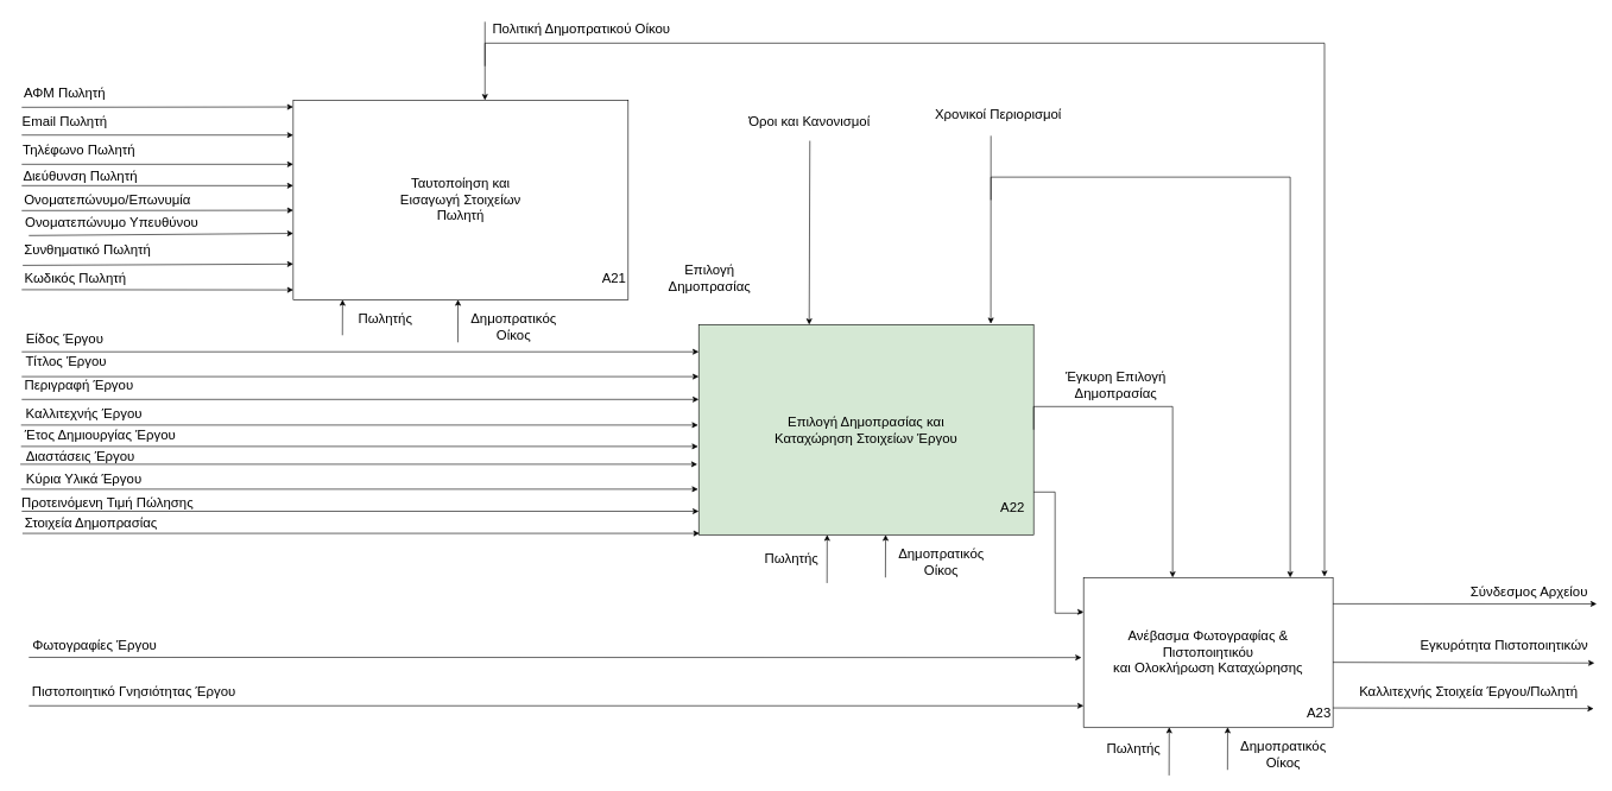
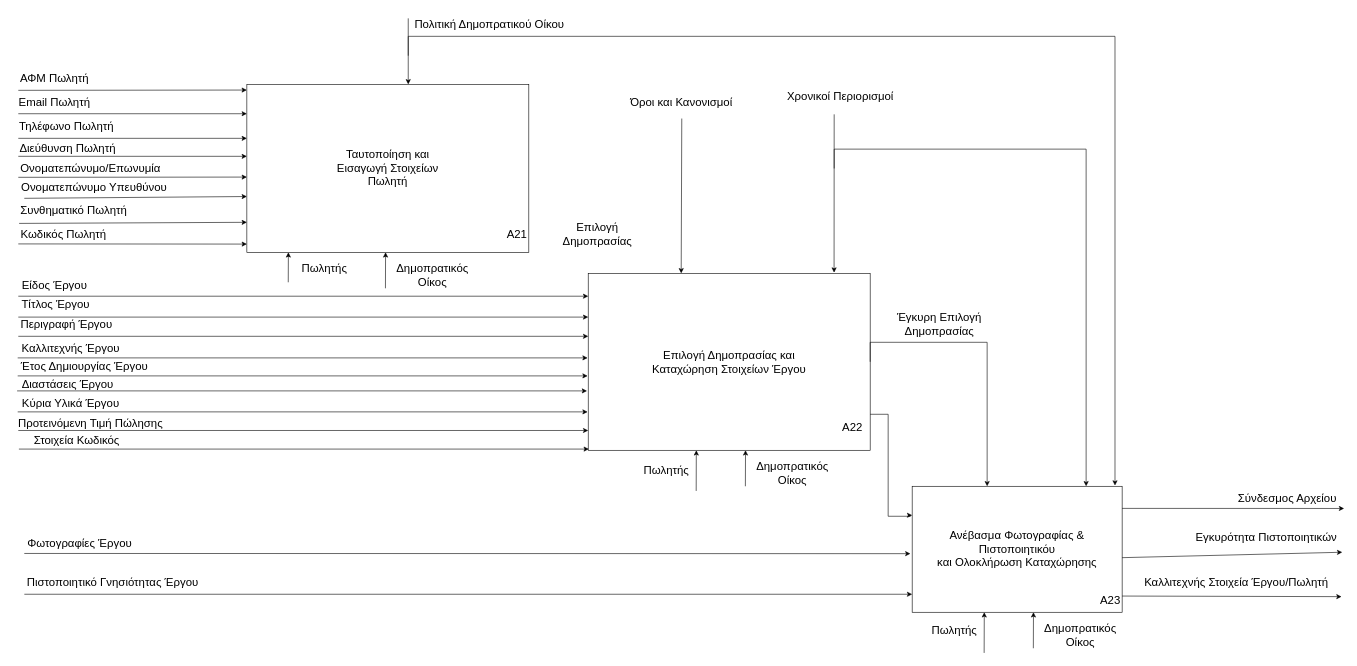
  <mxCell id="0" />
  <mxCell id="1" parent="0" />
  <mxCell id="2" value="Email Πωλητή" style="text;html=1;align=center;verticalAlign=middle;resizable=0;points=[];autosize=1;strokeColor=none;fillColor=none;fontSize=19;" parent="1" vertex="1"><mxGeometry x="20" y="150" width="140" height="40" as="geometry" /></mxCell>
  <mxCell id="3" value="Τηλέφωνο Πωλητή" style="text;html=1;align=center;verticalAlign=middle;resizable=0;points=[];autosize=1;strokeColor=none;fillColor=none;fontSize=19;" parent="1" vertex="1"><mxGeometry x="20" y="190" width="180" height="40" as="geometry" /></mxCell>
  <mxCell id="4" value="Διεύθυνση Πωλητή" style="text;html=1;align=center;verticalAlign=middle;resizable=0;points=[];autosize=1;strokeColor=none;fillColor=none;fontSize=19;" parent="1" vertex="1"><mxGeometry x="22" y="227" width="180" height="40" as="geometry" /></mxCell>
  <mxCell id="5" value="" style="endArrow=classic;html=1;rounded=0;fontSize=19;entryX=0.928;entryY=0.988;entryDx=0;entryDy=0;entryPerimeter=0;" parent="1" edge="1"><mxGeometry width="50" height="50" relative="1" as="geometry"><mxPoint x="30" y="150" as="sourcePoint" /><mxPoint x="410.92" y="149.52" as="targetPoint" /></mxGeometry></mxCell>
  <mxCell id="6" value="" style="endArrow=classic;html=1;rounded=0;fontSize=19;entryX=0.928;entryY=0.988;entryDx=0;entryDy=0;entryPerimeter=0;" parent="1" edge="1"><mxGeometry width="50" height="50" relative="1" as="geometry"><mxPoint x="30" y="189" as="sourcePoint" /><mxPoint x="411" y="189" as="targetPoint" /></mxGeometry></mxCell>
  <mxCell id="7" value="" style="endArrow=classic;html=1;rounded=0;fontSize=19;entryX=0.928;entryY=0.988;entryDx=0;entryDy=0;entryPerimeter=0;" parent="1" edge="1"><mxGeometry width="50" height="50" relative="1" as="geometry"><mxPoint x="30" y="230" as="sourcePoint" /><mxPoint x="411" y="230" as="targetPoint" /></mxGeometry></mxCell>
  <mxCell id="8" value="" style="endArrow=classic;html=1;rounded=0;fontSize=19;entryX=0.928;entryY=0.988;entryDx=0;entryDy=0;entryPerimeter=0;" parent="1" edge="1"><mxGeometry width="50" height="50" relative="1" as="geometry"><mxPoint x="30" y="260" as="sourcePoint" /><mxPoint x="411" y="260" as="targetPoint" /></mxGeometry></mxCell>
  <mxCell id="9" value="Ονοματεπώνυμο/Επωνυμία" style="text;html=1;align=center;verticalAlign=middle;resizable=0;points=[];autosize=1;strokeColor=none;fillColor=none;fontSize=19;" parent="1" vertex="1"><mxGeometry x="20" y="260" width="260" height="40" as="geometry" /></mxCell>
  <mxCell id="10" value="Ονοματεπώνυμο Υπευθύνου" style="text;html=1;align=center;verticalAlign=middle;resizable=0;points=[];autosize=1;strokeColor=none;fillColor=none;fontSize=19;" parent="1" vertex="1"><mxGeometry x="21" y="293" width="270" height="40" as="geometry" /></mxCell>
  <mxCell id="11" value="" style="endArrow=classic;html=1;rounded=0;fontSize=19;entryX=0.928;entryY=0.988;entryDx=0;entryDy=0;entryPerimeter=0;" parent="1" edge="1"><mxGeometry width="50" height="50" relative="1" as="geometry"><mxPoint x="40" y="330" as="sourcePoint" /><mxPoint x="411" y="327" as="targetPoint" /></mxGeometry></mxCell>
  <mxCell id="12" value="" style="endArrow=classic;html=1;rounded=0;fontSize=19;entryX=0.928;entryY=0.988;entryDx=0;entryDy=0;entryPerimeter=0;" parent="1" edge="1"><mxGeometry width="50" height="50" relative="1" as="geometry"><mxPoint x="30" y="295" as="sourcePoint" /><mxPoint x="411" y="294.6" as="targetPoint" /></mxGeometry></mxCell>
- <mxCell id="13" value="&lt;span style=&quot;font-size: 19px;&quot;&gt;Επιλογή Δημοπρασίας και&lt;br&gt;Καταχώρηση Στοιχείων Έργου&lt;/span&gt;" style="rounded=0;whiteSpace=wrap;html=1;fillColor=#d5e8d4;" parent="1" vertex="1"><mxGeometry x="980" y="455" width="470" height="295" as="geometry" /></mxCell>
+ <mxCell id="13" value="&lt;span style=&quot;font-size: 19px;&quot;&gt;Επιλογή Δημοπρασίας και&lt;br&gt;Καταχώρηση Στοιχείων Έργου&lt;/span&gt;" style="rounded=0;whiteSpace=wrap;html=1;" parent="1" vertex="1"><mxGeometry x="980" y="455" width="470" height="295" as="geometry" /></mxCell>
  <mxCell id="14" value="Επιλογή &lt;br&gt;Δημοπρασίας" style="text;html=1;align=center;verticalAlign=middle;resizable=0;points=[];autosize=1;strokeColor=none;fillColor=none;fontSize=19;" parent="1" vertex="1"><mxGeometry x="925" y="360" width="140" height="60" as="geometry" /></mxCell>
  <mxCell id="15" value="Α21" style="text;html=1;align=center;verticalAlign=middle;resizable=0;points=[];autosize=1;strokeColor=none;fillColor=none;fontSize=19;" parent="1" vertex="1"><mxGeometry x="711" y="300" width="60" height="40" as="geometry" /></mxCell>
  <mxCell id="16" value="Είδος Έργου" style="text;html=1;align=center;verticalAlign=middle;resizable=0;points=[];autosize=1;strokeColor=none;fillColor=none;fontSize=19;" parent="1" vertex="1"><mxGeometry x="25" y="455" width="130" height="40" as="geometry" /></mxCell>
  <mxCell id="17" value="Τίτλος Έργου" style="text;html=1;align=center;verticalAlign=middle;resizable=0;points=[];autosize=1;strokeColor=none;fillColor=none;fontSize=19;" parent="1" vertex="1"><mxGeometry x="22" y="487.76" width="140" height="40" as="geometry" /></mxCell>
  <mxCell id="18" value="Περιγραφή Έργου" style="text;html=1;align=center;verticalAlign=middle;resizable=0;points=[];autosize=1;strokeColor=none;fillColor=none;fontSize=19;" parent="1" vertex="1"><mxGeometry x="20" y="520" width="180" height="40" as="geometry" /></mxCell>
  <mxCell id="19" value="Καλλιτεχνής Έργου" style="text;html=1;align=center;verticalAlign=middle;resizable=0;points=[];autosize=1;strokeColor=none;fillColor=none;fontSize=19;" parent="1" vertex="1"><mxGeometry x="22" y="560" width="190" height="40" as="geometry" /></mxCell>
  <mxCell id="20" value="Έτος Δημιουργίας Έργου" style="text;html=1;align=center;verticalAlign=middle;resizable=0;points=[];autosize=1;strokeColor=none;fillColor=none;fontSize=19;" parent="1" vertex="1"><mxGeometry x="20" y="590" width="240" height="40" as="geometry" /></mxCell>
  <mxCell id="21" value="Διαστάσεις Έργου" style="text;html=1;align=center;verticalAlign=middle;resizable=0;points=[];autosize=1;strokeColor=none;fillColor=none;fontSize=19;" parent="1" vertex="1"><mxGeometry x="22" y="620" width="180" height="40" as="geometry" /></mxCell>
  <mxCell id="22" value="Κύρια Υλικά Έργου" style="text;html=1;align=center;verticalAlign=middle;resizable=0;points=[];autosize=1;strokeColor=none;fillColor=none;fontSize=19;" parent="1" vertex="1"><mxGeometry x="22" y="652" width="190" height="40" as="geometry" /></mxCell>
  <mxCell id="23" value="Προτεινόμενη Τιμή Πώλησης" style="text;html=1;align=center;verticalAlign=middle;resizable=0;points=[];autosize=1;strokeColor=none;fillColor=none;fontSize=19;" parent="1" vertex="1"><mxGeometry x="20" y="686" width="260" height="40" as="geometry" /></mxCell>
  <mxCell id="24" value="Πιστοποιητικό Γνησιότητας Έργου" style="text;html=1;align=center;verticalAlign=middle;resizable=0;points=[];autosize=1;strokeColor=none;fillColor=none;fontSize=19;" parent="1" vertex="1"><mxGeometry x="32" y="950" width="310" height="40" as="geometry" /></mxCell>
  <mxCell id="25" value="" style="endArrow=classic;html=1;rounded=0;fontSize=19;" parent="1" edge="1"><mxGeometry width="50" height="50" relative="1" as="geometry"><mxPoint x="30" y="717" as="sourcePoint" /><mxPoint x="980" y="717" as="targetPoint" /></mxGeometry></mxCell>
  <mxCell id="26" value="&lt;font style=&quot;font-size: 19px;&quot;&gt;Ανέβασμα Φωτογραφίας &amp;amp; Πιστοποιητικόυ&lt;br&gt;και Ολοκλήρωση Καταχώρησης&lt;/font&gt;" style="rounded=0;whiteSpace=wrap;html=1;" parent="1" vertex="1"><mxGeometry x="1520" y="810" width="350" height="210" as="geometry" /></mxCell>
  <mxCell id="27" value="" style="endArrow=classic;html=1;rounded=0;fontSize=19;edgeStyle=orthogonalEdgeStyle;exitX=1;exitY=0.5;exitDx=0;exitDy=0;" parent="1" source="13" target="26" edge="1"><mxGeometry width="50" height="50" relative="1" as="geometry"><mxPoint x="1370" y="730" as="sourcePoint" /><mxPoint x="1420" y="680" as="targetPoint" /><Array as="points"><mxPoint x="1645" y="570" /></Array></mxGeometry></mxCell>
  <mxCell id="28" value="" style="endArrow=classic;html=1;rounded=0;fontSize=19;edgeStyle=orthogonalEdgeStyle;entryX=0;entryY=0.23;entryDx=0;entryDy=0;entryPerimeter=0;" parent="1" target="26" edge="1"><mxGeometry width="50" height="50" relative="1" as="geometry"><mxPoint x="1450" y="690" as="sourcePoint" /><mxPoint x="1490" y="860" as="targetPoint" /><Array as="points"><mxPoint x="1480" y="690" /><mxPoint x="1480" y="860" /><mxPoint x="1517" y="860" /><mxPoint x="1517" y="858" /></Array></mxGeometry></mxCell>
  <mxCell id="29" value="" style="endArrow=classic;html=1;rounded=0;fontSize=19;entryX=0.985;entryY=1.058;entryDx=0;entryDy=0;entryPerimeter=0;" parent="1" edge="1"><mxGeometry width="50" height="50" relative="1" as="geometry"><mxPoint x="40" y="922" as="sourcePoint" /><mxPoint x="1517" y="922.32" as="targetPoint" /></mxGeometry></mxCell>
  <mxCell id="30" value="" style="endArrow=classic;html=1;rounded=0;fontSize=19;entryX=0.985;entryY=1.058;entryDx=0;entryDy=0;entryPerimeter=0;exitX=0.026;exitY=1;exitDx=0;exitDy=0;exitPerimeter=0;" parent="1" source="24" edge="1"><mxGeometry width="50" height="50" relative="1" as="geometry"><mxPoint x="50" y="989" as="sourcePoint" /><mxPoint x="1520" y="990" as="targetPoint" /></mxGeometry></mxCell>
  <mxCell id="31" value="Α22" style="text;html=1;align=center;verticalAlign=middle;resizable=0;points=[];autosize=1;strokeColor=none;fillColor=none;fontSize=19;" parent="1" vertex="1"><mxGeometry x="1390" y="692" width="60" height="40" as="geometry" /></mxCell>
  <mxCell id="32" value="Α23" style="text;html=1;align=center;verticalAlign=middle;resizable=0;points=[];autosize=1;strokeColor=none;fillColor=none;fontSize=19;" parent="1" vertex="1"><mxGeometry x="1820" y="980" width="60" height="40" as="geometry" /></mxCell>
  <mxCell id="33" value="Σύνδεσμος Αρχείου" style="text;html=1;align=center;verticalAlign=middle;resizable=0;points=[];autosize=1;strokeColor=none;fillColor=none;fontSize=19;" parent="1" vertex="1"><mxGeometry x="2050" y="810" width="190" height="40" as="geometry" /></mxCell>
  <mxCell id="34" value="" style="endArrow=classic;html=1;rounded=0;fontSize=19;exitX=1.008;exitY=0.7;exitDx=0;exitDy=0;exitPerimeter=0;" parent="1" edge="1"><mxGeometry width="50" height="50" relative="1" as="geometry"><mxPoint x="1870" y="846.88" as="sourcePoint" /><mxPoint x="2240" y="847" as="targetPoint" /></mxGeometry></mxCell>
  <mxCell id="35" value="&lt;span style=&quot;font-size: 19px;&quot;&gt;Ταυτοποίηση και &lt;br&gt;Εισαγωγή Στοιχείων &lt;br&gt;Πωλητή&lt;/span&gt;" style="rounded=0;whiteSpace=wrap;html=1;" parent="1" vertex="1"><mxGeometry x="411" y="140" width="470" height="280" as="geometry" /></mxCell>
  <mxCell id="36" value="Συνθηματικό Πωλητή" style="text;html=1;align=center;verticalAlign=middle;resizable=0;points=[];autosize=1;strokeColor=none;fillColor=none;fontSize=19;" parent="1" vertex="1"><mxGeometry x="22" y="330" width="200" height="40" as="geometry" /></mxCell>
  <mxCell id="37" value="Κωδικός Πωλητή" style="text;html=1;align=center;verticalAlign=middle;resizable=0;points=[];autosize=1;strokeColor=none;fillColor=none;fontSize=19;" parent="1" vertex="1"><mxGeometry x="20" y="370" width="170" height="40" as="geometry" /></mxCell>
  <mxCell id="38" value="" style="endArrow=classic;html=1;rounded=0;fontSize=19;entryX=0.928;entryY=0.988;entryDx=0;entryDy=0;entryPerimeter=0;exitX=0.047;exitY=1.046;exitDx=0;exitDy=0;exitPerimeter=0;" parent="1" source="36" edge="1"><mxGeometry width="50" height="50" relative="1" as="geometry"><mxPoint x="261.08" y="370.48" as="sourcePoint" /><mxPoint x="411" y="370" as="targetPoint" /></mxGeometry></mxCell>
  <mxCell id="39" value="" style="endArrow=classic;html=1;rounded=0;fontSize=19;entryX=0.928;entryY=0.988;entryDx=0;entryDy=0;entryPerimeter=0;" parent="1" edge="1"><mxGeometry width="50" height="50" relative="1" as="geometry"><mxPoint x="30" y="406" as="sourcePoint" /><mxPoint x="411" y="406.31" as="targetPoint" /></mxGeometry></mxCell>
  <mxCell id="40" value="Α21" style="text;html=1;align=center;verticalAlign=middle;resizable=0;points=[];autosize=1;strokeColor=none;fillColor=none;fontSize=19;" parent="1" vertex="1"><mxGeometry x="831" y="370" width="60" height="40" as="geometry" /></mxCell>
  <mxCell id="41" value="Πωλητής" style="text;html=1;align=center;verticalAlign=middle;resizable=0;points=[];autosize=1;strokeColor=none;fillColor=none;fontSize=19;" parent="1" vertex="1"><mxGeometry x="490" y="427.76" width="100" height="40" as="geometry" /></mxCell>
  <mxCell id="42" value="" style="endArrow=classic;html=1;rounded=0;entryX=0.343;entryY=1.008;entryDx=0;entryDy=0;entryPerimeter=0;" parent="1" edge="1"><mxGeometry width="50" height="50" relative="1" as="geometry"><mxPoint x="480" y="470" as="sourcePoint" /><mxPoint x="480.21" y="420" as="targetPoint" /></mxGeometry></mxCell>
  <mxCell id="43" value="Πωλητής" style="text;html=1;align=center;verticalAlign=middle;resizable=0;points=[];autosize=1;strokeColor=none;fillColor=none;fontSize=19;" parent="1" vertex="1"><mxGeometry x="1060" y="763.88" width="100" height="40" as="geometry" /></mxCell>
  <mxCell id="44" value="" style="endArrow=classic;html=1;rounded=0;entryX=0.343;entryY=1.008;entryDx=0;entryDy=0;entryPerimeter=0;" parent="1" edge="1"><mxGeometry width="50" height="50" relative="1" as="geometry"><mxPoint x="1160" y="817.76" as="sourcePoint" /><mxPoint x="1160.21" y="750" as="targetPoint" /></mxGeometry></mxCell>
  <mxCell id="45" value="Πωλητής" style="text;html=1;align=center;verticalAlign=middle;resizable=0;points=[];autosize=1;strokeColor=none;fillColor=none;fontSize=19;" parent="1" vertex="1"><mxGeometry x="1540" y="1030" width="100" height="40" as="geometry" /></mxCell>
  <mxCell id="46" value="" style="endArrow=classic;html=1;rounded=0;entryX=0.343;entryY=1.008;entryDx=0;entryDy=0;entryPerimeter=0;" parent="1" edge="1"><mxGeometry width="50" height="50" relative="1" as="geometry"><mxPoint x="1640" y="1087.76" as="sourcePoint" /><mxPoint x="1640.21" y="1020" as="targetPoint" /></mxGeometry></mxCell>
  <mxCell id="47" value="Όροι και Κανονισμοί&lt;br&gt;" style="text;html=1;align=center;verticalAlign=middle;resizable=0;points=[];autosize=1;strokeColor=none;fillColor=none;fontSize=19;" parent="1" vertex="1"><mxGeometry x="1040" y="150" width="190" height="40" as="geometry" /></mxCell>
  <mxCell id="48" value="Καλλιτεχνής Στοιχεία Έργου/Πωλητή" style="text;html=1;align=center;verticalAlign=middle;resizable=0;points=[];autosize=1;strokeColor=none;fillColor=none;fontSize=19;" parent="1" vertex="1"><mxGeometry x="1880" y="950" width="360" height="40" as="geometry" /></mxCell>
  <mxCell id="49" value="" style="endArrow=classic;html=1;rounded=0;fontSize=19;exitX=1.008;exitY=0.7;exitDx=0;exitDy=0;exitPerimeter=0;entryX=0.988;entryY=1.099;entryDx=0;entryDy=0;entryPerimeter=0;" parent="1" target="48" edge="1"><mxGeometry width="50" height="50" relative="1" as="geometry"><mxPoint x="1870" y="993" as="sourcePoint" /><mxPoint x="2180" y="993" as="targetPoint" /></mxGeometry></mxCell>
  <mxCell id="50" value="ΑΦΜ Πωλητή" style="text;html=1;align=center;verticalAlign=middle;resizable=0;points=[];autosize=1;strokeColor=none;fillColor=none;fontSize=19;" parent="1" vertex="1"><mxGeometry x="20" y="110" width="140" height="40" as="geometry" /></mxCell>
  <mxCell id="51" value="Δημοπρατικός&lt;br&gt;Οίκος" style="text;html=1;align=center;verticalAlign=middle;resizable=0;points=[];autosize=1;strokeColor=none;fillColor=none;fontSize=19;" parent="1" vertex="1"><mxGeometry x="650" y="427.76" width="140" height="60" as="geometry" /></mxCell>
  <mxCell id="52" value="" style="endArrow=classic;html=1;rounded=0;entryX=0.343;entryY=1.008;entryDx=0;entryDy=0;entryPerimeter=0;" parent="1" edge="1"><mxGeometry width="50" height="50" relative="1" as="geometry"><mxPoint x="642" y="480" as="sourcePoint" /><mxPoint x="642.21" y="420" as="targetPoint" /></mxGeometry></mxCell>
  <mxCell id="53" value="" style="endArrow=classic;html=1;rounded=0;fontSize=19;" parent="1" edge="1"><mxGeometry width="50" height="50" relative="1" as="geometry"><mxPoint x="29" y="686" as="sourcePoint" /><mxPoint x="979" y="686" as="targetPoint" /></mxGeometry></mxCell>
  <mxCell id="54" value="" style="endArrow=classic;html=1;rounded=0;fontSize=19;" parent="1" edge="1"><mxGeometry width="50" height="50" relative="1" as="geometry"><mxPoint x="28" y="651" as="sourcePoint" /><mxPoint x="978" y="651" as="targetPoint" /></mxGeometry></mxCell>
  <mxCell id="55" value="" style="endArrow=classic;html=1;rounded=0;fontSize=19;" parent="1" edge="1"><mxGeometry width="50" height="50" relative="1" as="geometry"><mxPoint x="29" y="626" as="sourcePoint" /><mxPoint x="979" y="626" as="targetPoint" /></mxGeometry></mxCell>
  <mxCell id="56" value="" style="endArrow=classic;html=1;rounded=0;fontSize=19;" parent="1" edge="1"><mxGeometry width="50" height="50" relative="1" as="geometry"><mxPoint x="29" y="596" as="sourcePoint" /><mxPoint x="979" y="596" as="targetPoint" /></mxGeometry></mxCell>
  <mxCell id="57" value="" style="endArrow=classic;html=1;rounded=0;fontSize=19;" parent="1" edge="1"><mxGeometry width="50" height="50" relative="1" as="geometry"><mxPoint x="30" y="560" as="sourcePoint" /><mxPoint x="980" y="560" as="targetPoint" /></mxGeometry></mxCell>
  <mxCell id="58" value="" style="endArrow=classic;html=1;rounded=0;fontSize=19;" parent="1" edge="1"><mxGeometry width="50" height="50" relative="1" as="geometry"><mxPoint x="30" y="528" as="sourcePoint" /><mxPoint x="980" y="528" as="targetPoint" /></mxGeometry></mxCell>
  <mxCell id="59" value="" style="endArrow=classic;html=1;rounded=0;fontSize=19;" parent="1" edge="1"><mxGeometry width="50" height="50" relative="1" as="geometry"><mxPoint x="30" y="493.17" as="sourcePoint" /><mxPoint x="980" y="493.17" as="targetPoint" /></mxGeometry></mxCell>
- <mxCell id="60" value="Στοιχεία Δημοπρασίας" style="text;html=1;align=center;verticalAlign=middle;resizable=0;points=[];autosize=1;strokeColor=none;fillColor=none;fontSize=19;" parent="1" vertex="1"><mxGeometry x="22" y="714" width="210" height="40" as="geometry" /></mxCell>
+ <mxCell id="60" value="Στοιχεία Κωδικός" style="text;html=1;align=center;verticalAlign=middle;resizable=0;points=[];autosize=1;strokeColor=none;fillColor=none;fontSize=19;" parent="1" vertex="1"><mxGeometry x="22" y="714" width="210" height="40" as="geometry" /></mxCell>
  <mxCell id="61" value="" style="endArrow=classic;html=1;rounded=0;fontSize=19;" parent="1" edge="1"><mxGeometry width="50" height="50" relative="1" as="geometry"><mxPoint x="31" y="748" as="sourcePoint" /><mxPoint x="981" y="748" as="targetPoint" /></mxGeometry></mxCell>
  <mxCell id="62" value="Φωτογραφίες Έργου" style="text;html=1;align=center;verticalAlign=middle;resizable=0;points=[];autosize=1;strokeColor=none;fillColor=none;fontSize=19;" parent="1" vertex="1"><mxGeometry x="32" y="886" width="200" height="40" as="geometry" /></mxCell>
  <mxCell id="63" value="Δημοπρατικός&lt;br&gt;Οίκος" style="text;html=1;align=center;verticalAlign=middle;resizable=0;points=[];autosize=1;strokeColor=none;fillColor=none;fontSize=19;" parent="1" vertex="1"><mxGeometry x="1250" y="757.76" width="140" height="60" as="geometry" /></mxCell>
  <mxCell id="64" value="" style="endArrow=classic;html=1;rounded=0;entryX=0.343;entryY=1.008;entryDx=0;entryDy=0;entryPerimeter=0;" parent="1" edge="1"><mxGeometry width="50" height="50" relative="1" as="geometry"><mxPoint x="1242" y="810" as="sourcePoint" /><mxPoint x="1242.21" y="750" as="targetPoint" /></mxGeometry></mxCell>
  <mxCell id="65" value="" style="endArrow=classic;html=1;rounded=0;fontSize=19;entryX=0.872;entryY=-0.004;entryDx=0;entryDy=0;entryPerimeter=0;" parent="1" target="13" edge="1"><mxGeometry width="50" height="50" relative="1" as="geometry"><mxPoint x="1390" y="190" as="sourcePoint" /><mxPoint x="1395" y="455" as="targetPoint" /></mxGeometry></mxCell>
  <mxCell id="66" value="" style="endArrow=classic;html=1;rounded=0;fontSize=19;entryX=0.5;entryY=0;entryDx=0;entryDy=0;exitX=0.505;exitY=1.175;exitDx=0;exitDy=0;exitPerimeter=0;" parent="1" edge="1" source="47"><mxGeometry width="50" height="50" relative="1" as="geometry"><mxPoint x="1130" y="190" as="sourcePoint" /><mxPoint x="1135" y="455" as="targetPoint" /></mxGeometry></mxCell>
  <mxCell id="67" value="Χρονικοί Περιορισμοί" style="text;html=1;align=center;verticalAlign=middle;resizable=0;points=[];autosize=1;strokeColor=none;fillColor=none;fontSize=19;" parent="1" vertex="1"><mxGeometry x="1300" y="140" width="200" height="40" as="geometry" /></mxCell>
  <mxCell id="68" value="" style="endArrow=classic;html=1;rounded=0;fontSize=19;edgeStyle=orthogonalEdgeStyle;exitX=1;exitY=0.5;exitDx=0;exitDy=0;" parent="1" edge="1"><mxGeometry width="50" height="50" relative="1" as="geometry"><mxPoint x="1390" y="280.26" as="sourcePoint" /><mxPoint x="1810" y="810" as="targetPoint" /><Array as="points"><mxPoint x="1390" y="248" /><mxPoint x="1810" y="248" /><mxPoint x="1810" y="810" /></Array></mxGeometry></mxCell>
  <mxCell id="69" value="Δημοπρατικός&lt;br&gt;Οίκος" style="text;html=1;align=center;verticalAlign=middle;resizable=0;points=[];autosize=1;strokeColor=none;fillColor=none;fontSize=19;" parent="1" vertex="1"><mxGeometry x="1730" y="1027.76" width="140" height="60" as="geometry" /></mxCell>
  <mxCell id="70" value="" style="endArrow=classic;html=1;rounded=0;entryX=0.343;entryY=1.008;entryDx=0;entryDy=0;entryPerimeter=0;" parent="1" edge="1"><mxGeometry width="50" height="50" relative="1" as="geometry"><mxPoint x="1722" y="1080" as="sourcePoint" /><mxPoint x="1722.21" y="1020" as="targetPoint" /></mxGeometry></mxCell>
  <mxCell id="71" value="Έγκυρη Επιλογή &lt;br&gt;Δημοπρασίας" style="text;html=1;align=center;verticalAlign=middle;resizable=0;points=[];autosize=1;strokeColor=none;fillColor=none;fontSize=19;" parent="1" vertex="1"><mxGeometry x="1485" y="510" width="160" height="60" as="geometry" /></mxCell>
- <mxCell id="72" value="Εγκυρότητα Πιστοποιητικών" style="text;html=1;align=center;verticalAlign=middle;resizable=0;points=[];autosize=1;strokeColor=none;fillColor=none;fontSize=19;" parent="1" vertex="1"><mxGeometry x="1980" y="886" width="260" height="40" as="geometry" /></mxCell>
+ <mxCell id="72" value="Εγκυρότητα Πιστοποιητικών" style="text;html=1;align=center;verticalAlign=middle;resizable=0;points=[];autosize=1;strokeColor=none;fillColor=none;fontSize=19;" parent="1" vertex="1"><mxGeometry x="1980" y="876" width="260" height="40" as="geometry" /></mxCell>
  <mxCell id="73" value="" style="endArrow=classic;html=1;rounded=0;fontSize=19;exitX=1.008;exitY=0.7;exitDx=0;exitDy=0;exitPerimeter=0;entryX=0.988;entryY=1.099;entryDx=0;entryDy=0;entryPerimeter=0;" parent="1" target="72" edge="1"><mxGeometry width="50" height="50" relative="1" as="geometry"><mxPoint x="1870" y="929" as="sourcePoint" /><mxPoint x="2180" y="929" as="targetPoint" /></mxGeometry></mxCell>
  <mxCell id="74" value="" style="endArrow=classic;html=1;rounded=0;fontSize=19;entryX=0.5;entryY=0;entryDx=0;entryDy=0;" edge="1" parent="1"><mxGeometry width="50" height="50" relative="1" as="geometry"><mxPoint x="680" as="sourcePoint" y="30" /><mxPoint x="680" y="140" as="targetPoint" /></mxGeometry></mxCell>
  <mxCell id="75" value="Πολιτική Δημοπρατικού Οίκου" style="text;html=1;align=center;verticalAlign=middle;resizable=0;points=[];autosize=1;strokeColor=none;fillColor=none;fontSize=19;" vertex="1" parent="1"><mxGeometry x="680" y="20" width="270" height="40" as="geometry" /></mxCell>
  <mxCell id="76" value="" style="endArrow=classic;html=1;rounded=0;fontSize=19;edgeStyle=orthogonalEdgeStyle;exitX=1;exitY=0.5;exitDx=0;exitDy=0;entryX=0.966;entryY=-0.006;entryDx=0;entryDy=0;entryPerimeter=0;" edge="1" parent="1" target="26"><mxGeometry width="50" height="50" relative="1" as="geometry"><mxPoint x="680" y="92.26" as="sourcePoint" /><mxPoint x="1100" y="622" as="targetPoint" /><Array as="points"><mxPoint x="680" y="60" /><mxPoint x="1858" y="60" /></Array></mxGeometry></mxCell>
